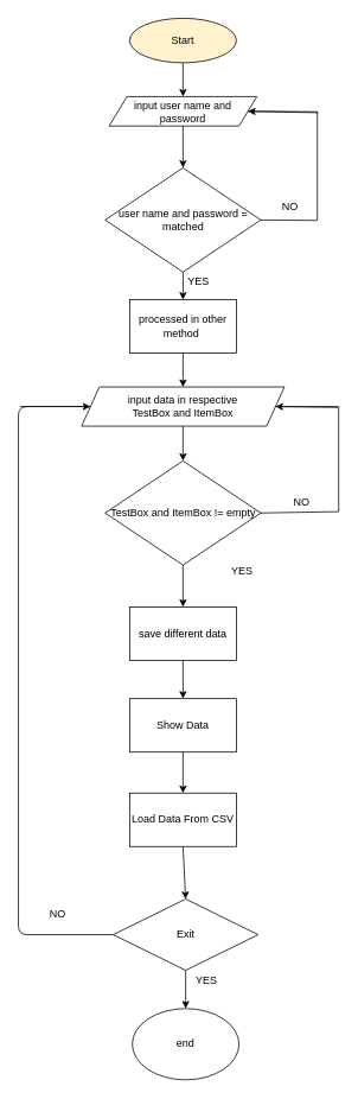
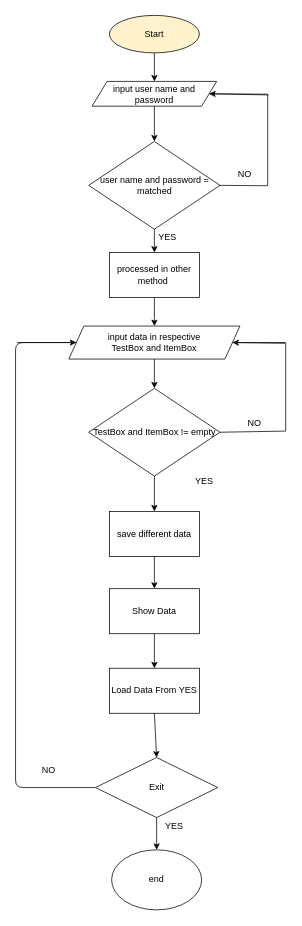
  <mxCell id="0" />
  <mxCell id="1" parent="0" />
  <mxCell id="2" value="Start" style="ellipse;whiteSpace=wrap;html=1;fillColor=#fff2cc;" parent="1" vertex="1"><mxGeometry x="145" y="20" width="120" height="50" as="geometry" /></mxCell>
  <mxCell id="3" value="input user name and password" style="shape=parallelogram;perimeter=parallelogramPerimeter;whiteSpace=wrap;html=1;fixedSize=1;" parent="1" vertex="1"><mxGeometry x="122" y="108" width="166" height="33" as="geometry" /></mxCell>
  <mxCell id="4" value="input data in respective &lt;br&gt;TestBox and ItemBox" style="shape=parallelogram;perimeter=parallelogramPerimeter;whiteSpace=wrap;html=1;fixedSize=1;" parent="1" vertex="1"><mxGeometry x="91" y="434" width="228" height="44" as="geometry" /></mxCell>
  <mxCell id="5" value="&lt;span&gt;user name and password = matched&lt;/span&gt;" style="rhombus;whiteSpace=wrap;html=1;" parent="1" vertex="1"><mxGeometry x="117.5" y="188" width="175" height="117" as="geometry" /></mxCell>
  <mxCell id="6" value="processed in other method&amp;nbsp;" style="rounded=0;whiteSpace=wrap;html=1;" parent="1" vertex="1"><mxGeometry x="145" y="336" width="120" height="60" as="geometry" /></mxCell>
  <mxCell id="7" value="&lt;span&gt;TestBox and ItemBox != empty&lt;/span&gt;" style="rhombus;whiteSpace=wrap;html=1;" parent="1" vertex="1"><mxGeometry x="117.5" y="517" width="175" height="117" as="geometry" /></mxCell>
  <mxCell id="8" value="end" style="ellipse;whiteSpace=wrap;html=1;" parent="1" vertex="1"><mxGeometry x="148" y="1132" width="120" height="80" as="geometry" /></mxCell>
  <mxCell id="9" value="" style="endArrow=classic;html=1;entryX=0.5;entryY=0;entryDx=0;entryDy=0;exitX=0.5;exitY=1;exitDx=0;exitDy=0;" parent="1" source="2" target="3" edge="1"><mxGeometry width="50" height="50" relative="1" as="geometry"><mxPoint x="-14" y="108" as="sourcePoint" /><mxPoint x="36" y="58" as="targetPoint" /></mxGeometry></mxCell>
  <mxCell id="10" value="" style="endArrow=classic;html=1;entryX=0.5;entryY=0;entryDx=0;entryDy=0;exitX=0.5;exitY=1;exitDx=0;exitDy=0;" parent="1" source="3" target="5" edge="1"><mxGeometry width="50" height="50" relative="1" as="geometry"><mxPoint x="74" y="200" as="sourcePoint" /><mxPoint x="124" y="150" as="targetPoint" /></mxGeometry></mxCell>
  <mxCell id="11" value="" style="endArrow=classic;html=1;entryX=0.5;entryY=0;entryDx=0;entryDy=0;exitX=0.5;exitY=1;exitDx=0;exitDy=0;" parent="1" source="5" target="6" edge="1"><mxGeometry width="50" height="50" relative="1" as="geometry"><mxPoint x="30" y="316" as="sourcePoint" /><mxPoint x="80" y="266" as="targetPoint" /></mxGeometry></mxCell>
  <mxCell id="12" value="" style="endArrow=classic;html=1;entryX=0.5;entryY=0;entryDx=0;entryDy=0;exitX=0.5;exitY=1;exitDx=0;exitDy=0;" parent="1" source="6" target="4" edge="1"><mxGeometry width="50" height="50" relative="1" as="geometry"><mxPoint x="-11" y="388" as="sourcePoint" /><mxPoint x="39" y="338" as="targetPoint" /></mxGeometry></mxCell>
  <mxCell id="13" value="" style="endArrow=classic;html=1;entryX=0.5;entryY=0;entryDx=0;entryDy=0;exitX=0.5;exitY=1;exitDx=0;exitDy=0;" parent="1" source="4" target="7" edge="1"><mxGeometry width="50" height="50" relative="1" as="geometry"><mxPoint x="31" y="563" as="sourcePoint" /><mxPoint x="81" y="513" as="targetPoint" /></mxGeometry></mxCell>
  <mxCell id="14" value="" style="endArrow=classic;html=1;exitX=0.5;exitY=1;exitDx=0;exitDy=0;entryX=0.5;entryY=0;entryDx=0;entryDy=0;" parent="1" source="7" target="24" edge="1"><mxGeometry width="50" height="50" relative="1" as="geometry"><mxPoint x="26" y="696" as="sourcePoint" /><mxPoint x="200" y="663" as="targetPoint" /></mxGeometry></mxCell>
  <mxCell id="15" value="" style="endArrow=classic;html=1;exitX=0.5;exitY=1;exitDx=0;exitDy=0;entryX=0.5;entryY=0;entryDx=0;entryDy=0;" parent="1" source="24" target="25" edge="1"><mxGeometry width="50" height="50" relative="1" as="geometry"><mxPoint x="200.25" y="740" as="sourcePoint" /><mxPoint x="205" y="787" as="targetPoint" /></mxGeometry></mxCell>
  <mxCell id="16" value="" style="endArrow=none;html=1;rounded=0;entryX=1;entryY=0.5;entryDx=0;entryDy=0;exitX=1;exitY=0.5;exitDx=0;exitDy=0;" parent="1" source="3" target="5" edge="1"><mxGeometry relative="1" as="geometry"><mxPoint x="287" y="165" as="sourcePoint" /><mxPoint x="345" y="246" as="targetPoint" /><Array as="points"><mxPoint x="356" y="125" /><mxPoint x="356" y="247" /></Array></mxGeometry></mxCell>
  <mxCell id="17" value="" style="endArrow=none;html=1;rounded=0;exitX=1;exitY=0.5;exitDx=0;exitDy=0;entryX=1;entryY=0.5;entryDx=0;entryDy=0;" parent="1" source="7" target="4" edge="1"><mxGeometry relative="1" as="geometry"><mxPoint x="320" y="537" as="sourcePoint" /><mxPoint x="368" y="450" as="targetPoint" /><Array as="points"><mxPoint x="380" y="574" /><mxPoint x="380" y="456" /></Array></mxGeometry></mxCell>
  <mxCell id="18" value="" style="endArrow=classic;html=1;entryX=1;entryY=0.5;entryDx=0;entryDy=0;" parent="1" target="4" edge="1"><mxGeometry width="50" height="50" relative="1" as="geometry"><mxPoint x="379" y="457" as="sourcePoint" /><mxPoint x="385" y="362" as="targetPoint" /></mxGeometry></mxCell>
  <mxCell id="19" value="" style="endArrow=classic;html=1;entryX=1;entryY=0.5;entryDx=0;entryDy=0;" parent="1" target="3" edge="1"><mxGeometry width="50" height="50" relative="1" as="geometry"><mxPoint x="357" y="126" as="sourcePoint" /><mxPoint x="311" y="157" as="targetPoint" /></mxGeometry></mxCell>
  <mxCell id="20" value="NO" style="text;html=1;align=center;verticalAlign=middle;resizable=0;points=[];autosize=1;" parent="1" vertex="1"><mxGeometry x="311" y="223" width="28" height="18" as="geometry" /></mxCell>
  <mxCell id="21" value="NO" style="text;html=1;align=center;verticalAlign=middle;resizable=0;points=[];autosize=1;" parent="1" vertex="1"><mxGeometry x="324" y="555" width="28" height="18" as="geometry" /></mxCell>
  <mxCell id="22" value="YES" style="text;html=1;align=center;verticalAlign=middle;resizable=0;points=[];autosize=1;" parent="1" vertex="1"><mxGeometry x="254" y="632" width="34" height="18" as="geometry" /></mxCell>
  <mxCell id="23" value="YES" style="text;html=1;align=center;verticalAlign=middle;resizable=0;points=[];autosize=1;" parent="1" vertex="1"><mxGeometry x="205" y="307" width="34" height="18" as="geometry" /></mxCell>
  <mxCell id="24" value="&#10;&#10;&lt;span style=&quot;color: rgb(0, 0, 0); font-family: helvetica; font-size: 12px; font-style: normal; font-weight: 400; letter-spacing: normal; text-align: center; text-indent: 0px; text-transform: none; word-spacing: 0px; background-color: rgb(248, 249, 250); display: inline; float: none;&quot;&gt;save different data&lt;/span&gt;&#10;&#10;" style="rounded=0;whiteSpace=wrap;html=1;" parent="1" vertex="1"><mxGeometry x="145" y="681" width="120" height="60" as="geometry" /></mxCell>
  <mxCell id="25" value="Show Data" style="rounded=0;whiteSpace=wrap;html=1;" parent="1" vertex="1"><mxGeometry x="145" y="784" width="120" height="60" as="geometry" /></mxCell>
- <mxCell id="26" value="Load Data From CSV" style="rounded=0;whiteSpace=wrap;html=1;" parent="1" vertex="1"><mxGeometry x="145" y="890" width="120" height="60" as="geometry" /></mxCell>
+ <mxCell id="26" value="Load Data From YES" style="rounded=0;whiteSpace=wrap;html=1;" parent="1" vertex="1"><mxGeometry x="145" y="890" width="120" height="60" as="geometry" /></mxCell>
  <mxCell id="27" value="" style="endArrow=classic;html=1;entryX=0.5;entryY=0;entryDx=0;entryDy=0;exitX=0.5;exitY=1;exitDx=0;exitDy=0;" parent="1" source="25" target="26" edge="1"><mxGeometry width="50" height="50" relative="1" as="geometry"><mxPoint x="173" y="888" as="sourcePoint" /><mxPoint x="223" y="838" as="targetPoint" /></mxGeometry></mxCell>
  <mxCell id="28" value="" style="endArrow=classic;html=1;exitX=0.5;exitY=1;exitDx=0;exitDy=0;entryX=0.5;entryY=0;entryDx=0;entryDy=0;" parent="1" source="26" target="29" edge="1"><mxGeometry width="50" height="50" relative="1" as="geometry"><mxPoint x="182" y="964" as="sourcePoint" /><mxPoint x="205" y="994" as="targetPoint" /></mxGeometry></mxCell>
  <mxCell id="29" value="Exit" style="rhombus;whiteSpace=wrap;html=1;" parent="1" vertex="1"><mxGeometry x="126.5" y="1009" width="163" height="80" as="geometry" /></mxCell>
  <mxCell id="30" value="" style="endArrow=classic;html=1;entryX=0.5;entryY=0;entryDx=0;entryDy=0;exitX=0.5;exitY=1;exitDx=0;exitDy=0;" parent="1" source="29" target="8" edge="1"><mxGeometry width="50" height="50" relative="1" as="geometry"><mxPoint x="39" y="1103" as="sourcePoint" /><mxPoint x="89" y="1053" as="targetPoint" /></mxGeometry></mxCell>
  <mxCell id="31" value="YES" style="text;html=1;align=center;verticalAlign=middle;resizable=0;points=[];autosize=1;" parent="1" vertex="1"><mxGeometry x="214" y="1092" width="34" height="18" as="geometry" /></mxCell>
  <mxCell id="32" value="" style="endArrow=none;html=1;exitX=0;exitY=0.5;exitDx=0;exitDy=0;entryX=0;entryY=0.5;entryDx=0;entryDy=0;" parent="1" source="29" target="4" edge="1"><mxGeometry width="50" height="50" relative="1" as="geometry"><mxPoint x="42" y="1048" as="sourcePoint" /><mxPoint x="29" y="450" as="targetPoint" /><Array as="points"><mxPoint x="20" y="1049" /><mxPoint x="20" y="456" /></Array></mxGeometry></mxCell>
  <mxCell id="33" value="" style="endArrow=classic;html=1;entryX=0;entryY=0.5;entryDx=0;entryDy=0;" parent="1" target="4" edge="1"><mxGeometry width="50" height="50" relative="1" as="geometry"><mxPoint x="22" y="456" as="sourcePoint" /><mxPoint x="27" y="375" as="targetPoint" /></mxGeometry></mxCell>
  <mxCell id="34" value="NO" style="text;html=1;align=center;verticalAlign=middle;resizable=0;points=[];autosize=1;" parent="1" vertex="1"><mxGeometry x="50" y="1017" width="28" height="18" as="geometry" /></mxCell>
